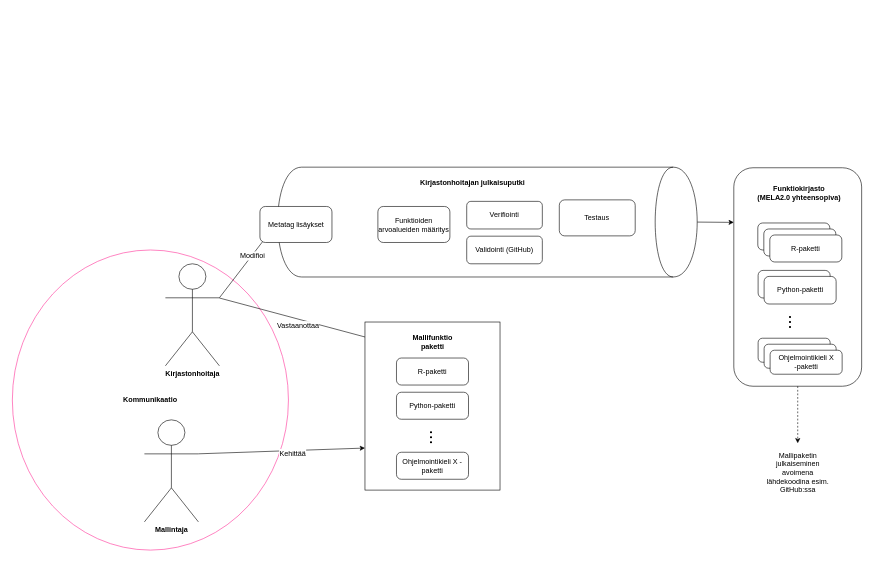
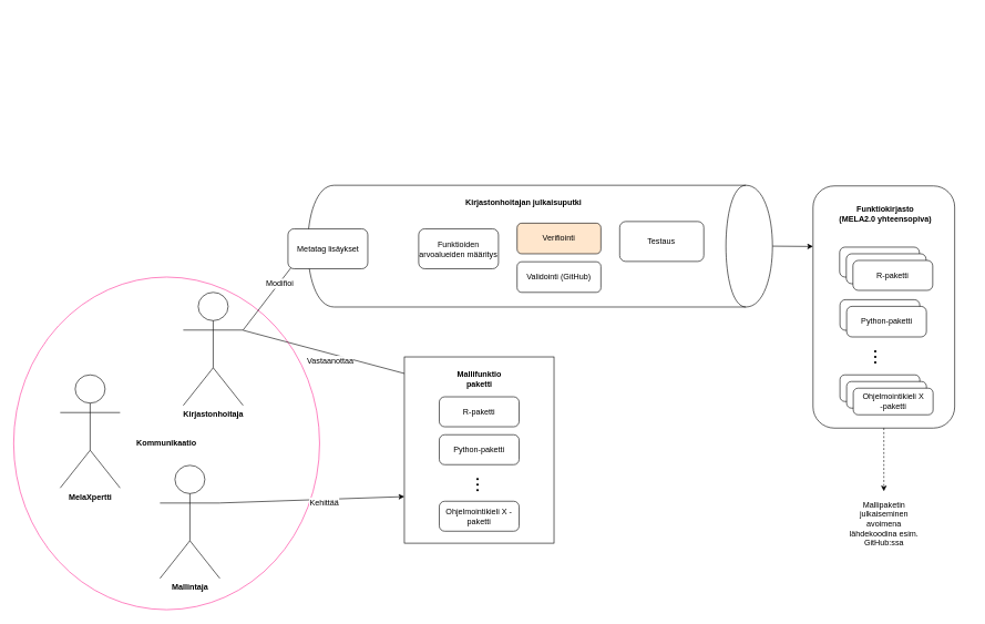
  <mxCell id="0" />
  <mxCell id="1" parent="0" />
  <mxCell id="2" value="&lt;span&gt;Kommunikaatio&lt;/span&gt;" style="ellipse;whiteSpace=wrap;html=1;fillColor=#ffffff;strokeColor=#FF3399;fontStyle=1" parent="1" vertex="1"><mxGeometry x="20" y="416" width="460" height="500" as="geometry" /></mxCell>
  <mxCell id="3" style="rounded=0;orthogonalLoop=1;jettySize=auto;html=1;exitX=0.5;exitY=0;exitDx=0;exitDy=0;entryX=0;entryY=0.25;entryDx=0;entryDy=0;strokeColor=#000000;" parent="1" source="4" target="20" edge="1"><mxGeometry relative="1" as="geometry" /></mxCell>
  <mxCell id="4" value="" style="shape=cylinder;whiteSpace=wrap;html=1;boundedLbl=1;backgroundOutline=1;rotation=90;" parent="1" vertex="1"><mxGeometry x="720" y="20" width="183" height="699" as="geometry" /></mxCell>
  <mxCell id="5" style="edgeStyle=none;rounded=0;orthogonalLoop=1;jettySize=auto;html=1;exitX=1;exitY=0.333;exitDx=0;exitDy=0;exitPerimeter=0;entryX=0.5;entryY=1;entryDx=0;entryDy=0;" parent="1" source="7" target="4" edge="1"><mxGeometry relative="1" as="geometry" /></mxCell>
  <mxCell id="6" value="Modifioi" style="text;html=1;resizable=0;points=[];align=center;verticalAlign=middle;labelBackgroundColor=#ffffff;" parent="5" vertex="1" connectable="0"><mxGeometry x="0.253" y="-2" relative="1" as="geometry"><mxPoint x="-8" y="8" as="offset" /></mxGeometry></mxCell>
  <mxCell id="7" value="&lt;div&gt;Kirjastonhoitaja&lt;/div&gt;" style="shape=umlActor;verticalLabelPosition=bottom;labelBackgroundColor=#ffffff;verticalAlign=top;html=1;outlineConnect=0;fontStyle=1" parent="1" vertex="1"><mxGeometry x="275" y="439" width="90" height="170" as="geometry" /></mxCell>
  <mxCell id="8" value="Mallintaja" style="shape=umlActor;verticalLabelPosition=bottom;labelBackgroundColor=#ffffff;verticalAlign=top;html=1;outlineConnect=0;fontStyle=1" parent="1" vertex="1"><mxGeometry x="240" y="699" width="90" height="170" as="geometry" /></mxCell>
  <mxCell id="9" value="Metatag lisäykset" style="rounded=1;whiteSpace=wrap;html=1;" parent="1" vertex="1"><mxGeometry x="432.5" y="343.5" width="120" height="60" as="geometry" /></mxCell>
  <mxCell id="10" value="Funktioiden arvoalueiden määritys" style="rounded=1;whiteSpace=wrap;html=1;" parent="1" vertex="1"><mxGeometry x="629" y="343.5" width="120" height="60" as="geometry" /></mxCell>
  <mxCell id="11" value="Testaus" style="rounded=1;whiteSpace=wrap;html=1;" parent="1" vertex="1"><mxGeometry x="931.279" y="332.5" width="126.469" height="60" as="geometry" /></mxCell>
  <mxCell id="12" value="Validointi (GitHub)" style="rounded=1;whiteSpace=wrap;html=1;" parent="1" vertex="1"><mxGeometry x="777" y="393" width="126" height="46" as="geometry" /></mxCell>
  <mxCell id="13" value="&lt;b&gt;Kirjastonhoitajan julkaisuputki&lt;br&gt;&lt;/b&gt;" style="text;html=1;strokeColor=none;fillColor=none;align=center;verticalAlign=middle;whiteSpace=wrap;rounded=0;" parent="1" vertex="1"><mxGeometry x="682" y="295" width="210" height="20" as="geometry" /></mxCell>
  <mxCell id="14" value="" style="group;fillColor=#ffffff;" parent="1" vertex="1" connectable="0"><mxGeometry x="1257.5" y="279" width="201" height="364" as="geometry" /></mxCell>
  <mxCell id="15" style="edgeStyle=none;rounded=0;orthogonalLoop=1;jettySize=auto;html=1;exitX=0;exitY=0.089;exitDx=0;exitDy=0;endArrow=none;endFill=0;exitPerimeter=0;" parent="1" source="31" edge="1"><mxGeometry relative="1" as="geometry"><mxPoint x="589" y="718" as="sourcePoint" /><mxPoint x="365" y="496" as="targetPoint" /></mxGeometry></mxCell>
  <mxCell id="16" value="Vastaanottaa" style="text;html=1;resizable=0;points=[];align=center;verticalAlign=middle;labelBackgroundColor=#ffffff;" parent="15" vertex="1" connectable="0"><mxGeometry x="0.131" y="1" relative="1" as="geometry"><mxPoint x="25" y="16.5" as="offset" /></mxGeometry></mxCell>
  <mxCell id="17" style="rounded=0;orthogonalLoop=1;jettySize=auto;html=1;exitX=1;exitY=0.333;exitDx=0;exitDy=0;exitPerimeter=0;entryX=0;entryY=0.75;entryDx=0;entryDy=0;" parent="1" source="8" target="31" edge="1"><mxGeometry relative="1" as="geometry"><mxPoint x="590" y="863.445" as="targetPoint" /></mxGeometry></mxCell>
  <mxCell id="18" value="Kehittää" style="text;html=1;resizable=0;points=[];align=center;verticalAlign=middle;labelBackgroundColor=#ffffff;" parent="17" vertex="1" connectable="0"><mxGeometry x="0.122" y="-4" relative="1" as="geometry"><mxPoint as="offset" /></mxGeometry></mxCell>
  <mxCell id="19" value="" style="group" parent="1" vertex="1" connectable="0"><mxGeometry x="1222" y="279" width="213" height="364" as="geometry" /></mxCell>
  <mxCell id="20" value="" style="rounded=1;whiteSpace=wrap;html=1;fillColor=none;" parent="19" vertex="1"><mxGeometry width="213" height="364" as="geometry" /></mxCell>
  <mxCell id="21" value="&lt;div&gt;Funktiokirjasto&lt;/div&gt;&lt;div&gt;(MELA2.0 yhteensopiva)&lt;br&gt;&lt;/div&gt;" style="text;html=1;strokeColor=none;fillColor=none;align=center;verticalAlign=middle;whiteSpace=wrap;rounded=0;fontStyle=1" parent="19" vertex="1"><mxGeometry x="33.5" y="32" width="150" height="20" as="geometry" /></mxCell>
  <mxCell id="22" value="&lt;div&gt;Python-paketti&lt;/div&gt;" style="rounded=1;whiteSpace=wrap;html=1;arcSize=18;" parent="19" vertex="1"><mxGeometry x="40.5" y="171" width="120" height="46" as="geometry" /></mxCell>
  <mxCell id="23" value="&lt;div&gt;R-paketti&lt;/div&gt;" style="rounded=1;whiteSpace=wrap;html=1;arcSize=18;" parent="19" vertex="1"><mxGeometry x="40" y="92" width="120" height="45" as="geometry" /></mxCell>
  <mxCell id="24" value="&lt;div&gt;Kieli_X-paketti&lt;/div&gt;" style="rounded=1;whiteSpace=wrap;html=1;arcSize=18;" parent="19" vertex="1"><mxGeometry x="40.5" y="284" width="120" height="40" as="geometry" /></mxCell>
  <mxCell id="25" value="&lt;font style=&quot;font-size: 30px&quot;&gt;...&lt;/font&gt;" style="text;html=1;strokeColor=none;fillColor=none;align=center;verticalAlign=middle;whiteSpace=wrap;rounded=0;rotation=90;" parent="19" vertex="1"><mxGeometry x="83.5" y="247" width="40" height="20" as="geometry" /></mxCell>
  <mxCell id="26" value="&lt;div&gt;R-paketti&lt;/div&gt;" style="rounded=1;whiteSpace=wrap;html=1;arcSize=18;" parent="19" vertex="1"><mxGeometry x="50" y="102" width="120" height="45" as="geometry" /></mxCell>
  <mxCell id="27" value="&lt;div&gt;R-paketti&lt;/div&gt;" style="rounded=1;whiteSpace=wrap;html=1;arcSize=18;" parent="19" vertex="1"><mxGeometry x="60" y="112" width="120" height="45" as="geometry" /></mxCell>
  <mxCell id="28" value="&lt;div&gt;Kieli_X-paketti&lt;/div&gt;" style="rounded=1;whiteSpace=wrap;html=1;arcSize=18;" parent="19" vertex="1"><mxGeometry x="50.5" y="294" width="120" height="40" as="geometry" /></mxCell>
  <mxCell id="29" value="&lt;div&gt;Ohjelmointikieli X&lt;/div&gt;&lt;div&gt;-paketti&lt;br&gt;&lt;/div&gt;" style="rounded=1;whiteSpace=wrap;html=1;arcSize=18;" parent="19" vertex="1"><mxGeometry x="60.5" y="304" width="120" height="40" as="geometry" /></mxCell>
  <mxCell id="30" value="&lt;div&gt;Python-paketti&lt;br&gt;&lt;/div&gt;" style="rounded=1;whiteSpace=wrap;html=1;arcSize=18;" parent="19" vertex="1"><mxGeometry x="50.5" y="181" width="120" height="46" as="geometry" /></mxCell>
  <mxCell id="31" value="" style="rounded=0;whiteSpace=wrap;html=1;fillColor=#FFFFFF;" parent="1" vertex="1"><mxGeometry x="607.5" y="536" width="225" height="280" as="geometry" /></mxCell>
  <mxCell id="32" value="&lt;font style=&quot;font-size: 30px&quot;&gt;...&lt;/font&gt;" style="text;html=1;strokeColor=none;fillColor=none;align=center;verticalAlign=middle;whiteSpace=wrap;rounded=0;rotation=90;" parent="1" vertex="1"><mxGeometry x="706.705" y="718.53" width="40.909" height="19.518" as="geometry" /></mxCell>
  <mxCell id="33" value="&lt;div&gt;R-paketti&lt;/div&gt;" style="rounded=1;whiteSpace=wrap;html=1;arcSize=18;" parent="1" vertex="1"><mxGeometry x="660" y="596" width="120" height="45" as="geometry" /></mxCell>
  <mxCell id="34" value="&lt;div&gt;Python-paketti&lt;/div&gt;" style="rounded=1;whiteSpace=wrap;html=1;arcSize=18;" parent="1" vertex="1"><mxGeometry x="660" y="653" width="120" height="45" as="geometry" /></mxCell>
  <mxCell id="35" value="Ohjelmointikieli X -paketti" style="rounded=1;whiteSpace=wrap;html=1;arcSize=18;" parent="1" vertex="1"><mxGeometry x="660" y="753" width="120" height="45" as="geometry" /></mxCell>
  <mxCell id="36" value="Mallifunktio paketti" style="text;html=1;strokeColor=none;fillColor=none;align=center;verticalAlign=middle;whiteSpace=wrap;rounded=0;glass=1;fontStyle=1" parent="1" vertex="1"><mxGeometry x="666.5" y="559" width="107" height="20" as="geometry" /></mxCell>
  <mxCell id="37" style="edgeStyle=orthogonalEdgeStyle;rounded=0;orthogonalLoop=1;jettySize=auto;html=1;exitX=0.5;exitY=1;exitDx=0;exitDy=0;dashed=1;entryX=0.5;entryY=0;entryDx=0;entryDy=0;" parent="1" source="20" target="38" edge="1"><mxGeometry relative="1" as="geometry"><mxPoint x="1580" y="370" as="targetPoint" /></mxGeometry></mxCell>
  <mxCell id="38" value="Mallipaketin julkaiseminen avoimena lähdekoodina esim. GitHub:ssa" style="text;html=1;strokeColor=none;fillColor=none;align=center;verticalAlign=middle;whiteSpace=wrap;rounded=0;" parent="1" vertex="1"><mxGeometry x="1273.5" y="738" width="110" height="98" as="geometry" /></mxCell>
- <mxCell id="39" value="Verifiointi" style="rounded=1;whiteSpace=wrap;html=1;" vertex="1" parent="1"><mxGeometry x="777" y="335" width="126" height="46" as="geometry" /></mxCell>
+ <mxCell id="39" value="Verifiointi" style="rounded=1;whiteSpace=wrap;html=1;fillColor=#ffe6cc;" vertex="1" parent="1"><mxGeometry x="777" y="335" width="126" height="46" as="geometry" /></mxCell>
+ <mxCell id="40" value="MelaXpertti" style="shape=umlActor;verticalLabelPosition=bottom;labelBackgroundColor=#ffffff;verticalAlign=top;html=1;outlineConnect=0;fontStyle=1" vertex="1" parent="1"><mxGeometry x="90" y="563" width="90" height="170" as="geometry" /></mxCell>
